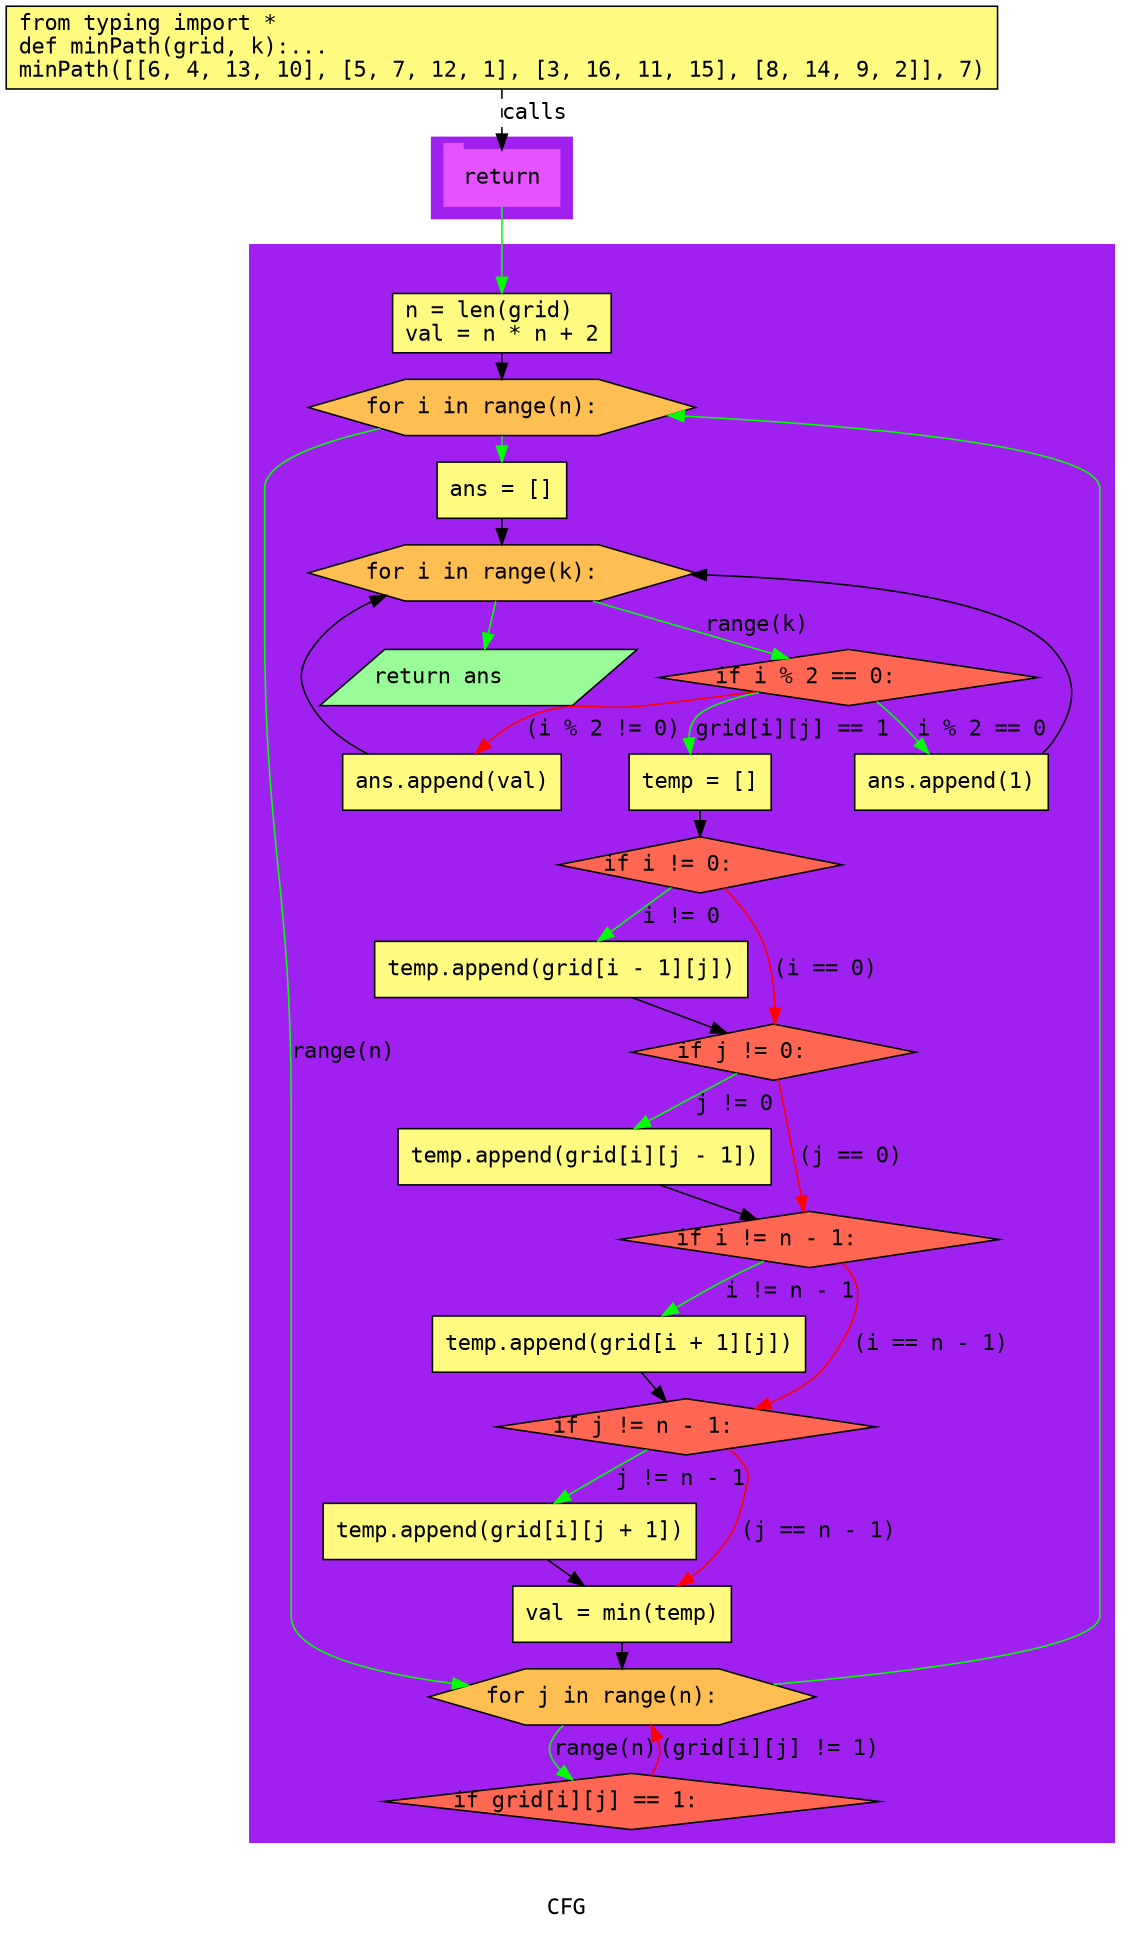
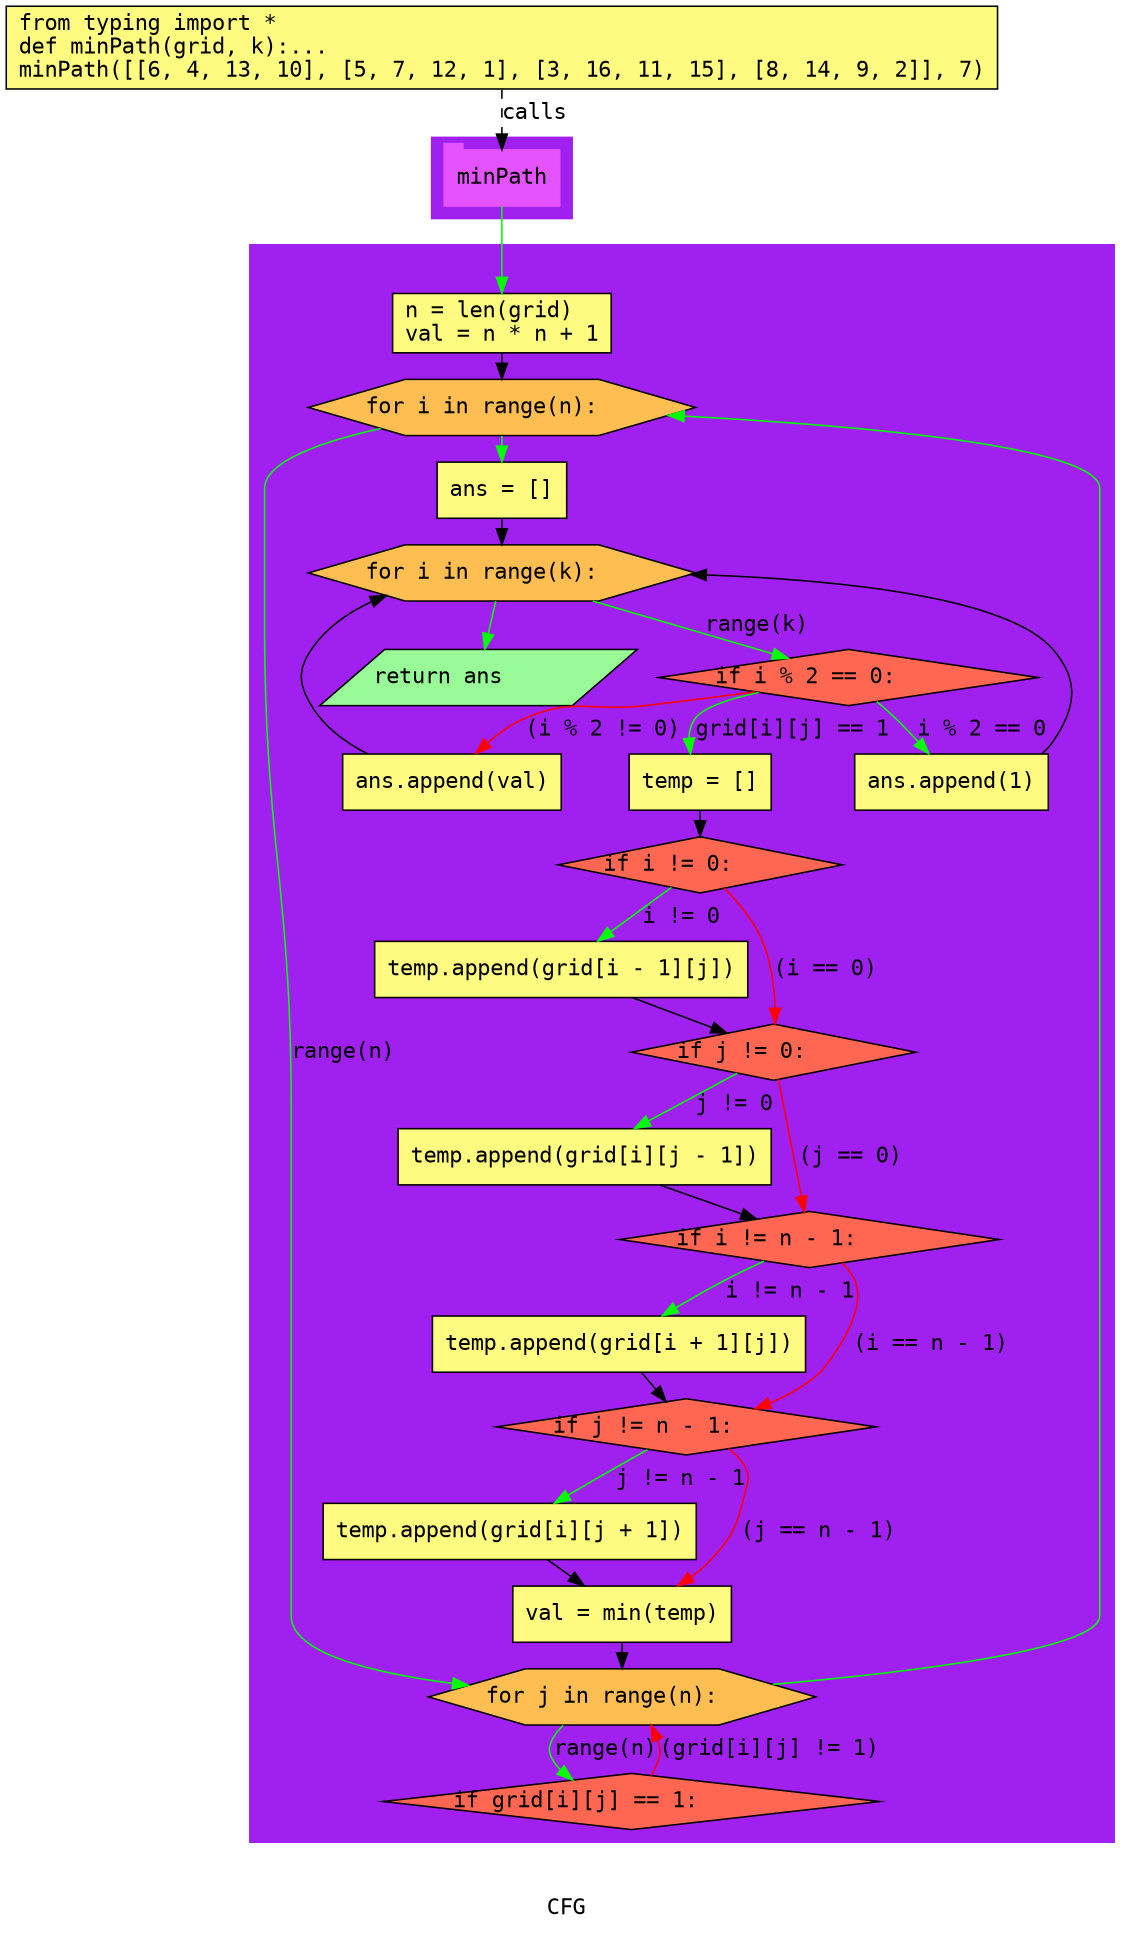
  digraph {
    compound=True
    fontname="DejaVu Sans Mono"
    label=CFG
    pack=False
    rankdir=TB
    ranksep=0.02
    node [fontname="DejaVu Sans Mono" shape=rectangle style="filled,solid" fillcolor="#FFFB81"]
    edge [color=green fontname="DejaVu Sans Mono"]
-   n1 [color="#E552FF" height=0.5 label=return linenum="[33]" shape=tab style=filled width=1.0278 fillcolor=""]
-   n2 [height=0.52778 label="n = len(grid)\lval = n * n + 2\l" linenum="[5, 6]" width=1.9444]
+   n1 [color="#E552FF" height=0.5 label=minPath linenum="[33]" shape=tab style=filled width=1.0278 fillcolor=""]
+   n2 [height=0.52778 label="n = len(grid)\lval = n * n + 1\l" linenum="[5, 6]" width=1.9444]
    n3 [fillcolor="#FFBE52" height=0.5 label="for i in range(n):\l" linenum="[7]" shape=hexagon width=3.4397]
    n4 [fillcolor="#FFBE52" height=0.5 label="for j in range(n):\l" linenum="[8]" shape=hexagon width=3.4397]
    n5 [height=0.5 label="ans = []\l" linenum="[25]" width=1.1528]
    n6 [fillcolor="#FF6752" height=0.5 label="if grid[i][j] == 1:\l" linenum="[9]" shape=diamond width=4.4171]
    n7 [fillcolor="#FFBE52" height=0.5 label="for i in range(k):\l" linenum="[26]" shape=hexagon width=3.4397]
    n8 [height=0.5 label="temp = []\l" linenum="[10]" width=1.2639]
    n9 [fillcolor="#FF6752" height=0.5 label="if i != 0:\l" linenum="[11]" shape=diamond width=2.5277]
    n10 [height=0.5 label="temp.append(grid[i - 1][j])\l" linenum="[12]" width=3.3194]
    n11 [fillcolor="#FF6752" height=0.5 label="if j != 0:\l" linenum="[14]" shape=diamond width=2.5277]
    n12 [height=0.5 label="temp.append(grid[i][j - 1])\l" linenum="[15]" width=3.3194]
    n13 [fillcolor="#FF6752" height=0.5 label="if i != n - 1:\l" linenum="[17]" shape=diamond width=3.3702]
    n14 [height=0.5 label="temp.append(grid[i + 1][j])\l" linenum="[18]" width=3.3194]
    n15 [fillcolor="#FF6752" height=0.5 label="if j != n - 1:\l" linenum="[20]" shape=diamond width=3.3702]
    n16 [height=0.5 label="temp.append(grid[i][j + 1])\l" linenum="[21]" width=3.3194]
    n17 [height=0.5 label="val = min(temp)\l" linenum="[23]" width=1.9444]
    n18 [fillcolor="#FF6752" height=0.5 label="if i % 2 == 0:\l" linenum="[27]" shape=diamond width=3.3702]
    n19 [fillcolor="#98fb98" height=0.5 label="return ans\l" linenum="[31]" shape=parallelogram width=2.6206]
    n20 [height=0.5 label="ans.append(1)\l" linenum="[28]" width=1.7222]
    n21 [height=0.5 label="ans.append(val)\l" linenum="[30]" width=1.9444]
    n22 [height=0.73611 label="from typing import *\ldef minPath(grid, k):...\lminPath([[6, 4, 13, 10], [5, 7, 12, 1], [3, 16, 11, 15], [8, 14, 9, 2]], 7)\l" linenum="[1]" width=8.8194]
    subgraph cluster_1 {
      color=purple
      compound=true
      label=""
      shape=tab
      style=filled
      n1
    }
    subgraph cluster_2 {
      label=minPath
      n2
      n3
      n4
      n5
      n6
      n7
      n8
      n9
      n10
      n11
      n12
      n13
      n14
      n15
      n16
      n17
      n18
      n19
      n20
      n21
      subgraph cluster_3 {
        color=purple
        compound=true
        label=""
        shape=tab
        style=filled
      }
      subgraph cluster_4 {
        color=purple
        compound=true
        label=""
        shape=tab
        style=filled
      }
      subgraph cluster_5 {
        color=purple
        compound=true
        label=""
        shape=tab
        style=filled
      }
      subgraph cluster_6 {
        color=purple
        compound=true
        label=""
        shape=tab
        style=filled
      }
      subgraph cluster_7 {
        color=purple
        compound=true
        label=""
        shape=tab
        style=filled
      }
      subgraph cluster_8 {
        color=purple
        compound=true
        label=""
        shape=tab
        style=filled
      }
      subgraph cluster_9 {
        color=purple
        compound=true
        label=""
        shape=tab
        style=filled
      }
      subgraph cluster_10 {
        color=purple
        compound=true
        label=""
        shape=tab
        style=filled
      }
      subgraph cluster_11 {
        color=purple
        compound=true
        label=""
        shape=tab
        style=filled
      }
      subgraph cluster_12 {
        color=purple
        compound=true
        label=""
        shape=tab
        style=filled
      }
      subgraph cluster_13 {
        color=purple
        compound=true
        label=""
        shape=tab
        style=filled
      }
    }
    n1 -> n2
    n2 -> n3 [color=black]
    n3 -> n4 [label="range(n)"]
    n3 -> n5
    n4 -> n3
    n4 -> n6 [label="range(n)"]
    n5 -> n7 [color=black]
    n6 -> n4 [color=red label="(grid[i][j] != 1)"]
    n7 -> n18 [label="range(k)"]
    n7 -> n19
    n8 -> n9 [color=black]
    n9 -> n10 [label="i != 0"]
    n9 -> n11 [color=red label="(i == 0)"]
    n10 -> n11 [color=black]
    n11 -> n12 [label="j != 0"]
    n11 -> n13 [color=red label="(j == 0)"]
    n12 -> n13 [color=black]
    n13 -> n14 [label="i != n - 1"]
    n13 -> n15 [color=red label="(i == n - 1)"]
    n14 -> n15 [color=black]
    n15 -> n16 [label="j != n - 1"]
    n15 -> n17 [color=red label="(j == n - 1)"]
    n16 -> n17 [color=black]
    n17 -> n4 [color=black]
    n18 -> n8 [label="grid[i][j] == 1"]
    n18 -> n20 [label="i % 2 == 0"]
    n18 -> n21 [color=red label="(i % 2 != 0)"]
    n20 -> n7 [color=black]
    n21 -> n7 [color=black]
    n22 -> n1 [label=calls style=dashed color=""]
  }
